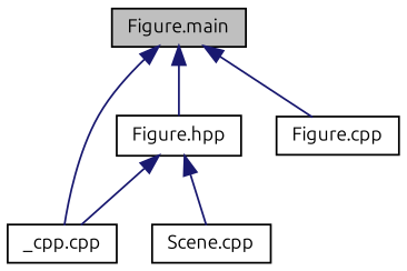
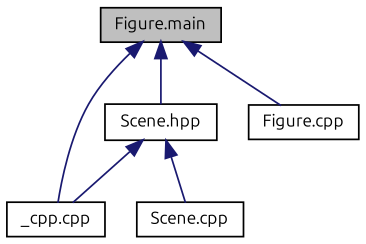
  digraph {
    fontname=Ubuntu
    node [color=black fillcolor=white fontname=Ubuntu fontsize=10 shape=record style=filled]
    edge [color=midnightblue dir=back fontname=Ubuntu fontsize=10 labelfontname=Helvetica labelfontsize=10 style=solid]
    n1 [fillcolor=grey75 fontcolor=black height=0.2 label="Figure.main" width=0.4]
-   n2 [height=0.2 label="Figure.hpp" width=0.4]
+   n2 [height=0.2 label="Scene.hpp" width=0.4]
    n3 [height=0.2 label="_cpp.cpp" width=0.4]
    n4 [height=0.2 label="Figure.cpp" width=0.4]
    n5 [height=0.2 label="Scene.cpp" width=0.4]
    n1 -> n2
    n1 -> n3
    n1 -> n4
    n2 -> n3
    n2 -> n5
  }
